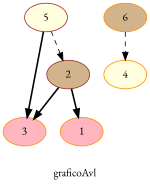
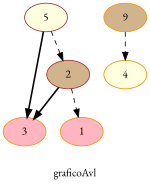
  digraph {
    fontname="EB Garamond"
    label=graficoAvl
    node [color=darkorange fillcolor=lightyellow fontname="EB Garamond" style=filled]
    edge [fontname="EB Garamond" style=bold]
    n1 [color=brown label=5]
    n2 [color=brown fillcolor=tan label=2]
    n3 [fillcolor=lightpink label=3]
    n4 [fillcolor=lightpink label=1]
-   n5 [fillcolor=tan label=6]
+   n5 [fillcolor=tan label=9]
    n6 [label=4]
    n1 -> n2 [style=dashed]
    n1 -> n3
    n2 -> n3
-   n2 -> n4
+   n2 -> n4 [style=dashed]
    n5 -> n6 [style=dashed]
  }
